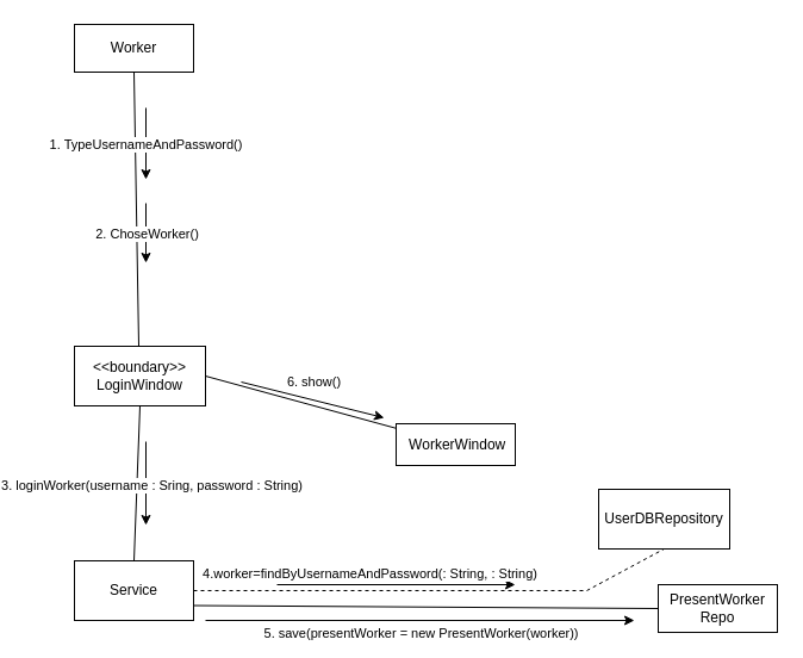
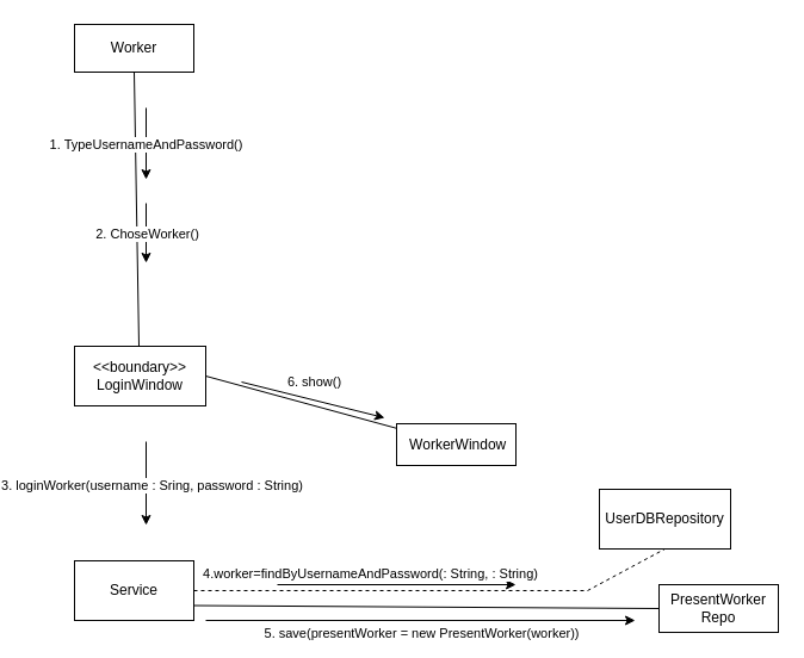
  <mxCell id="0" />
  <mxCell id="1" parent="0" />
  <mxCell id="2" value="Worker" style="rounded=0;whiteSpace=wrap;html=1;" vertex="1" parent="1"><mxGeometry x="20" y="20" width="100" height="40" as="geometry" /></mxCell>
  <mxCell id="3" value="" style="endArrow=none;html=1;rounded=0;entryX=0.5;entryY=1;entryDx=0;entryDy=0;" edge="1" parent="1" target="2"><mxGeometry width="50" height="50" relative="1" as="geometry"><mxPoint x="74" y="290" as="sourcePoint" /><mxPoint x="460" y="320" as="targetPoint" /></mxGeometry></mxCell>
  <mxCell id="4" value="&lt;div&gt;&amp;lt;&amp;lt;boundary&amp;gt;&amp;gt;&lt;/div&gt;&lt;div&gt;LoginWindow&lt;/div&gt;" style="rounded=0;whiteSpace=wrap;html=1;" vertex="1" parent="1"><mxGeometry x="20" y="290" width="110" height="50" as="geometry" /></mxCell>
  <mxCell id="5" value="" style="endArrow=classic;html=1;rounded=0;" edge="1" parent="1"><mxGeometry width="50" height="50" relative="1" as="geometry"><mxPoint x="80" y="90" as="sourcePoint" /><mxPoint x="80" y="150" as="targetPoint" /></mxGeometry></mxCell>
  <mxCell id="6" value="1. TypeUsernameAndPassword()" style="edgeLabel;html=1;align=center;verticalAlign=middle;resizable=0;points=[];" vertex="1" connectable="0" parent="5"><mxGeometry relative="1" as="geometry"><mxPoint x="-1" as="offset" /></mxGeometry></mxCell>
  <mxCell id="7" value="" style="endArrow=classic;html=1;rounded=0;" edge="1" parent="1"><mxGeometry width="50" height="50" relative="1" as="geometry"><mxPoint x="80" y="170" as="sourcePoint" /><mxPoint x="80" y="220" as="targetPoint" /></mxGeometry></mxCell>
  <mxCell id="8" value="2. ChoseWorker()" style="edgeLabel;html=1;align=center;verticalAlign=middle;resizable=0;points=[];" vertex="1" connectable="0" parent="7"><mxGeometry relative="1" as="geometry"><mxPoint as="offset" /></mxGeometry></mxCell>
  <mxCell id="9" value="Service" style="rounded=0;whiteSpace=wrap;html=1;" vertex="1" parent="1"><mxGeometry x="20" y="470" width="100" height="50" as="geometry" /></mxCell>
- <mxCell id="10" value="" style="endArrow=none;html=1;rounded=0;entryX=0.5;entryY=1;entryDx=0;entryDy=0;exitX=0.5;exitY=0;exitDx=0;exitDy=0;" edge="1" parent="1" source="9" target="4"><mxGeometry width="50" height="50" relative="1" as="geometry"><mxPoint x="410" y="550" as="sourcePoint" /><mxPoint x="460" y="500" as="targetPoint" /></mxGeometry></mxCell>
  <mxCell id="11" value="" style="endArrow=classic;html=1;rounded=0;" edge="1" parent="1"><mxGeometry width="50" height="50" relative="1" as="geometry"><mxPoint x="80" y="370" as="sourcePoint" /><mxPoint x="80" y="440" as="targetPoint" /></mxGeometry></mxCell>
  <mxCell id="12" value="3. loginWorker(username : Sring, password : String)" style="edgeLabel;html=1;align=center;verticalAlign=middle;resizable=0;points=[];" vertex="1" connectable="0" parent="11"><mxGeometry x="0.029" y="4" relative="1" as="geometry"><mxPoint as="offset" /></mxGeometry></mxCell>
  <mxCell id="13" value="UserDBRepository" style="rounded=0;whiteSpace=wrap;html=1;" vertex="1" parent="1"><mxGeometry x="460" y="410" width="110" height="50" as="geometry" /></mxCell>
  <mxCell id="14" value="" style="endArrow=none;html=1;rounded=0;exitX=1;exitY=0.5;exitDx=0;exitDy=0;entryX=0.5;entryY=1;entryDx=0;entryDy=0;dashed=1;" edge="1" parent="1" source="9" target="13"><mxGeometry width="50" height="50" relative="1" as="geometry"><mxPoint x="410" y="450" as="sourcePoint" /><mxPoint x="460" y="400" as="targetPoint" /><Array as="points"><mxPoint x="450" y="495" /></Array></mxGeometry></mxCell>
  <mxCell id="15" value="" style="endArrow=classic;html=1;rounded=0;" edge="1" parent="1"><mxGeometry width="50" height="50" relative="1" as="geometry"><mxPoint x="190" y="490" as="sourcePoint" /><mxPoint x="390" y="490" as="targetPoint" /></mxGeometry></mxCell>
  <mxCell id="16" value="4.worker=findByUsernameAndPassword(: String, : String)" style="edgeLabel;html=1;align=center;verticalAlign=middle;resizable=0;points=[];" vertex="1" connectable="0" parent="15"><mxGeometry x="-0.23" y="-3" relative="1" as="geometry"><mxPoint y="-13" as="offset" /></mxGeometry></mxCell>
  <mxCell id="17" value="&lt;div&gt;PresentWorker&lt;/div&gt;&lt;div&gt;Repo&lt;/div&gt;" style="rounded=0;whiteSpace=wrap;html=1;" vertex="1" parent="1"><mxGeometry x="510" y="490" width="100" height="40" as="geometry" /></mxCell>
  <mxCell id="18" value="" style="endArrow=none;html=1;rounded=0;exitX=1;exitY=0.75;exitDx=0;exitDy=0;entryX=0;entryY=0.5;entryDx=0;entryDy=0;" edge="1" parent="1" source="9" target="17"><mxGeometry width="50" height="50" relative="1" as="geometry"><mxPoint x="410" y="570" as="sourcePoint" /><mxPoint x="460" y="520" as="targetPoint" /></mxGeometry></mxCell>
  <mxCell id="19" value="" style="endArrow=classic;html=1;rounded=0;" edge="1" parent="1"><mxGeometry width="50" height="50" relative="1" as="geometry"><mxPoint x="130" y="520" as="sourcePoint" /><mxPoint x="490" y="520" as="targetPoint" /></mxGeometry></mxCell>
  <mxCell id="20" value="5. save(presentWorker = new PresentWorker(worker))" style="edgeLabel;html=1;align=center;verticalAlign=middle;resizable=0;points=[];" vertex="1" connectable="0" parent="19"><mxGeometry x="0.167" y="-1" relative="1" as="geometry"><mxPoint x="-30" y="9" as="offset" /></mxGeometry></mxCell>
  <mxCell id="21" value="" style="endArrow=none;html=1;rounded=0;exitX=1;exitY=0.5;exitDx=0;exitDy=0;" edge="1" parent="1" source="4" target="22"><mxGeometry width="50" height="50" relative="1" as="geometry"><mxPoint x="410" y="390" as="sourcePoint" /><mxPoint x="370" y="315" as="targetPoint" /></mxGeometry></mxCell>
  <mxCell id="22" value="&amp;nbsp;WorkerWindow" style="rounded=0;whiteSpace=wrap;html=1;" vertex="1" parent="1"><mxGeometry x="290" y="355" width="100" height="35" as="geometry" /></mxCell>
  <mxCell id="23" value="" style="endArrow=classic;html=1;rounded=0;" edge="1" parent="1"><mxGeometry width="50" height="50" relative="1" as="geometry"><mxPoint x="160" y="320" as="sourcePoint" /><mxPoint x="280" y="350" as="targetPoint" /></mxGeometry></mxCell>
  <mxCell id="24" value="6. show()" style="edgeLabel;html=1;align=center;verticalAlign=middle;resizable=0;points=[];" vertex="1" connectable="0" parent="23"><mxGeometry x="0.322" y="3" relative="1" as="geometry"><mxPoint x="-20" y="-17" as="offset" /></mxGeometry></mxCell>
